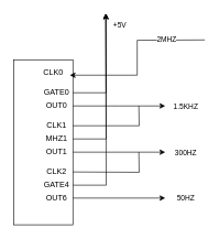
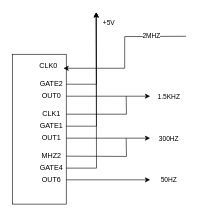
  <mxCell id="0" />
  <mxCell id="1" parent="0" />
  <mxCell id="2" value="" style="rounded=0;whiteSpace=wrap;html=1;" vertex="1" parent="1"><mxGeometry x="20" y="90" width="90" height="250" as="geometry" /></mxCell>
  <mxCell id="3" value="CLK0" style="text;html=1;align=center;verticalAlign=middle;resizable=0;points=[];autosize=1;strokeColor=none;fillColor=none;" vertex="1" parent="1"><mxGeometry x="55" y="100" width="50" height="20" as="geometry" /></mxCell>
  <mxCell id="4" style="edgeStyle=orthogonalEdgeStyle;rounded=0;orthogonalLoop=1;jettySize=auto;html=1;" edge="1" parent="1" source="6"><mxGeometry relative="1" as="geometry"><mxPoint x="160" y="20" as="targetPoint" /></mxGeometry></mxCell>
  <mxCell id="5" value="+5V" style="edgeLabel;html=1;align=center;verticalAlign=middle;resizable=0;points=[];" vertex="1" connectable="0" parent="4"><mxGeometry x="0.807" y="1" relative="1" as="geometry"><mxPoint x="21" as="offset" /></mxGeometry></mxCell>
- <mxCell id="6" value="GATE0" style="text;html=1;align=center;verticalAlign=middle;resizable=0;points=[];autosize=1;strokeColor=none;fillColor=none;" vertex="1" parent="1"><mxGeometry x="60" y="130" width="50" height="20" as="geometry" /></mxCell>
+ <mxCell id="6" value="GATE2" style="text;html=1;align=center;verticalAlign=middle;resizable=0;points=[];autosize=1;strokeColor=none;fillColor=none;" vertex="1" parent="1"><mxGeometry x="60" y="130" width="50" height="20" as="geometry" /></mxCell>
  <mxCell id="7" style="edgeStyle=orthogonalEdgeStyle;rounded=0;orthogonalLoop=1;jettySize=auto;html=1;" edge="1" parent="1" source="9"><mxGeometry relative="1" as="geometry"><mxPoint x="250" y="160" as="targetPoint" /></mxGeometry></mxCell>
  <mxCell id="8" value="1.5KHZ" style="edgeLabel;html=1;align=center;verticalAlign=middle;resizable=0;points=[];" vertex="1" connectable="0" parent="7"><mxGeometry x="0.706" y="1" relative="1" as="geometry"><mxPoint x="51" y="1" as="offset" /></mxGeometry></mxCell>
  <mxCell id="9" value="OUT0" style="text;html=1;align=center;verticalAlign=middle;resizable=0;points=[];autosize=1;strokeColor=none;fillColor=none;" vertex="1" parent="1"><mxGeometry x="60" y="150" width="50" height="20" as="geometry" /></mxCell>
  <mxCell id="10" style="edgeStyle=orthogonalEdgeStyle;rounded=0;orthogonalLoop=1;jettySize=auto;html=1;endArrow=none;endFill=0;" edge="1" parent="1" source="11"><mxGeometry relative="1" as="geometry"><mxPoint x="210" y="160" as="targetPoint" /></mxGeometry></mxCell>
  <mxCell id="11" value="CLK1" style="text;html=1;align=center;verticalAlign=middle;resizable=0;points=[];autosize=1;strokeColor=none;fillColor=none;" vertex="1" parent="1"><mxGeometry x="60" y="180" width="50" height="20" as="geometry" /></mxCell>
  <mxCell id="12" style="edgeStyle=orthogonalEdgeStyle;rounded=0;orthogonalLoop=1;jettySize=auto;html=1;" edge="1" parent="1" source="13"><mxGeometry relative="1" as="geometry"><mxPoint x="160" y="20" as="targetPoint" /></mxGeometry></mxCell>
- <mxCell id="13" value="MHZ1" style="text;html=1;align=center;verticalAlign=middle;resizable=0;points=[];autosize=1;strokeColor=none;fillColor=none;" vertex="1" parent="1"><mxGeometry x="60" y="200" width="50" height="20" as="geometry" /></mxCell>
+ <mxCell id="13" value="GATE1" style="text;html=1;align=center;verticalAlign=middle;resizable=0;points=[];autosize=1;strokeColor=none;fillColor=none;" vertex="1" parent="1"><mxGeometry x="60" y="200" width="50" height="20" as="geometry" /></mxCell>
  <mxCell id="14" value="OUT1" style="text;html=1;align=center;verticalAlign=middle;resizable=0;points=[];autosize=1;strokeColor=none;fillColor=none;" vertex="1" parent="1"><mxGeometry x="60" y="220" width="50" height="20" as="geometry" /></mxCell>
- <mxCell id="15" value="CLK2" style="text;html=1;align=center;verticalAlign=middle;resizable=0;points=[];autosize=1;strokeColor=none;fillColor=none;" vertex="1" parent="1"><mxGeometry x="60" y="250" width="50" height="20" as="geometry" /></mxCell>
+ <mxCell id="15" value="MHZ2" style="text;html=1;align=center;verticalAlign=middle;resizable=0;points=[];autosize=1;strokeColor=none;fillColor=none;" vertex="1" parent="1"><mxGeometry x="60" y="250" width="50" height="20" as="geometry" /></mxCell>
  <mxCell id="16" style="edgeStyle=orthogonalEdgeStyle;rounded=0;orthogonalLoop=1;jettySize=auto;html=1;" edge="1" parent="1" source="17"><mxGeometry relative="1" as="geometry"><mxPoint x="160" y="20" as="targetPoint" /></mxGeometry></mxCell>
  <mxCell id="17" value="GATE4" style="text;html=1;align=center;verticalAlign=middle;resizable=0;points=[];autosize=1;strokeColor=none;fillColor=none;" vertex="1" parent="1"><mxGeometry x="60" y="270" width="50" height="20" as="geometry" /></mxCell>
  <mxCell id="18" value="OUT6" style="text;html=1;align=center;verticalAlign=middle;resizable=0;points=[];autosize=1;strokeColor=none;fillColor=none;" vertex="1" parent="1"><mxGeometry x="60" y="290" width="50" height="20" as="geometry" /></mxCell>
  <mxCell id="19" style="edgeStyle=orthogonalEdgeStyle;rounded=0;orthogonalLoop=1;jettySize=auto;html=1;entryX=1.008;entryY=0.67;entryDx=0;entryDy=0;entryPerimeter=0;" edge="1" parent="1" target="3"><mxGeometry relative="1" as="geometry"><mxPoint x="310" y="60" as="sourcePoint" /></mxGeometry></mxCell>
  <mxCell id="20" value="2MHZ" style="edgeLabel;html=1;align=center;verticalAlign=middle;resizable=0;points=[];" vertex="1" connectable="0" parent="19"><mxGeometry x="-0.547" y="-2" relative="1" as="geometry"><mxPoint as="offset" /></mxGeometry></mxCell>
  <mxCell id="21" style="edgeStyle=orthogonalEdgeStyle;rounded=0;orthogonalLoop=1;jettySize=auto;html=1;" edge="1" parent="1"><mxGeometry relative="1" as="geometry"><mxPoint x="250" y="230" as="targetPoint" /><mxPoint x="110" y="230" as="sourcePoint" /></mxGeometry></mxCell>
  <mxCell id="22" value="300HZ" style="edgeLabel;html=1;align=center;verticalAlign=middle;resizable=0;points=[];" vertex="1" connectable="0" parent="21"><mxGeometry x="0.634" y="-3" relative="1" as="geometry"><mxPoint x="56" y="-3" as="offset" /></mxGeometry></mxCell>
  <mxCell id="23" style="edgeStyle=orthogonalEdgeStyle;rounded=0;orthogonalLoop=1;jettySize=auto;html=1;endArrow=none;endFill=0;" edge="1" parent="1"><mxGeometry relative="1" as="geometry"><mxPoint x="210" y="230" as="targetPoint" /><mxPoint x="110" y="260" as="sourcePoint" /></mxGeometry></mxCell>
  <mxCell id="24" style="edgeStyle=orthogonalEdgeStyle;rounded=0;orthogonalLoop=1;jettySize=auto;html=1;" edge="1" parent="1"><mxGeometry relative="1" as="geometry"><mxPoint x="250" y="299.5" as="targetPoint" /><mxPoint x="110" y="299.5" as="sourcePoint" /></mxGeometry></mxCell>
  <mxCell id="25" value="50HZ" style="edgeLabel;html=1;align=center;verticalAlign=middle;resizable=0;points=[];" vertex="1" connectable="0" parent="24"><mxGeometry x="0.634" y="-3" relative="1" as="geometry"><mxPoint x="56" y="-3" as="offset" /></mxGeometry></mxCell>
